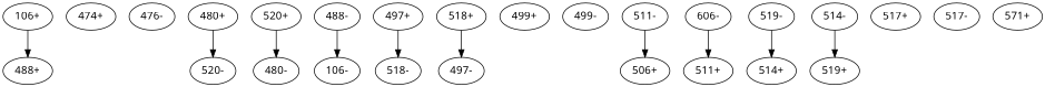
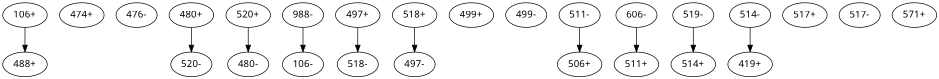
  digraph {
    fontname="Noto Sans"
    k=32
    node [fontname="Noto Sans" l=5847]
    edge [d=-136 e=0.0 fontname="Noto Sans" n=30]
    "488+"
    "106+" [l=10589]
    n3 [l=2351 label="474+"]
    "476-" [l=2351]
    "480+" [l=2246]
    "520-" [l=8590]
    "480-" [l=2246]
-   "488-"
+   "488-" [label="988-"]
    "106-" [l=10589]
    "497+" [l=7553]
    "518-" [l=1082]
    "497-" [l=7553]
    "499+" [l=11446]
    "499-" [l=11446]
    "506+" [l=1495]
    n16 [l=1495 label="606-"]
    "511+" [l=9598]
    "511-" [l=9598]
    "514+" [l=2880]
    "514-" [l=2880]
-   "519+" [l=11880]
+   "519+" [l=11880 label="419+"]
    "517+" [l=8532]
    "517-" [l=8532]
    "518+" [l=1082]
    "519-" [l=11880]
    "520+" [l=8590]
    n27 [l=10261 label="571+"]
    "106+" -> "488+" [d=14 e=3.7]
    "480+" -> "520-" [e=3.9 n=28]
    "488-" -> "106-" [d=14 e=3.7]
    "497+" -> "518-" [d=-26 n=21]
    n16 -> "511+" [n=52]
    "511-" -> "506+" [n=52]
    "514-" -> "519+" [d=-60 n=85]
    "518+" -> "497-" [d=-26 n=21]
    "519-" -> "514+" [d=-60 n=85]
    "520+" -> "480-" [e=3.9 n=28]
  }
